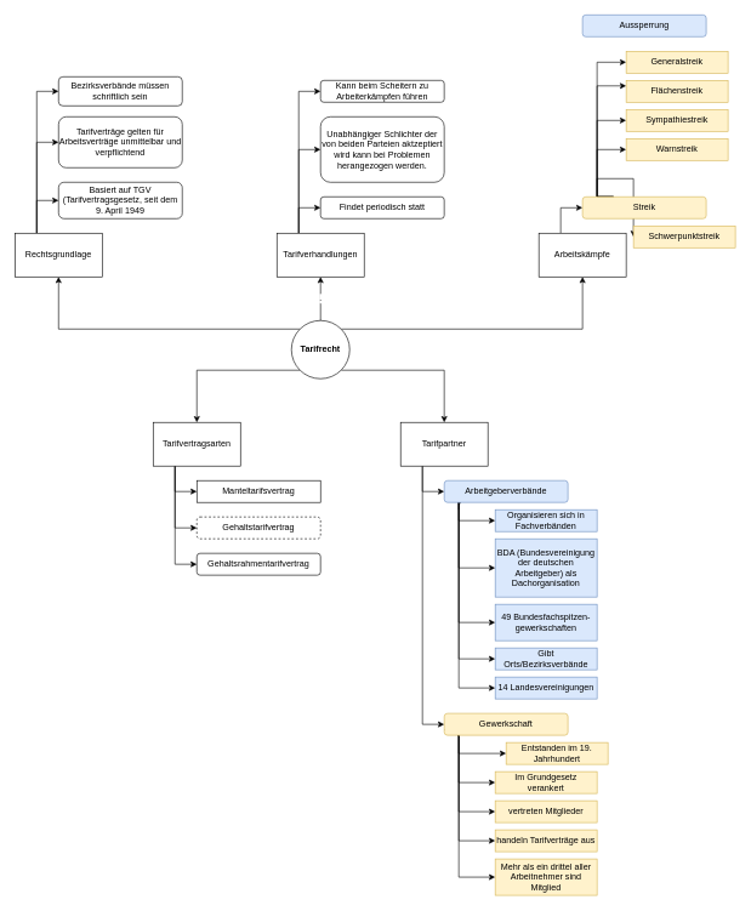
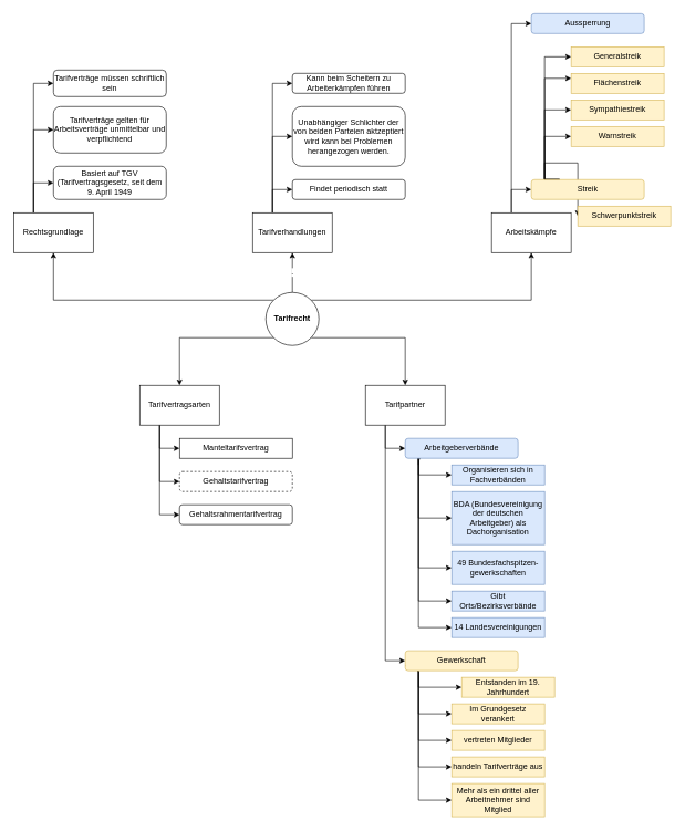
  <mxCell id="0" />
  <mxCell id="1" parent="0" />
  <mxCell id="2" value="." style="edgeStyle=orthogonalEdgeStyle;rounded=0;orthogonalLoop=1;jettySize=auto;html=1;exitX=0.5;exitY=0;exitDx=0;exitDy=0;entryX=0.5;entryY=1;entryDx=0;entryDy=0;" edge="1" parent="1" source="7" target="50"><mxGeometry relative="1" as="geometry" /></mxCell>
  <mxCell id="3" style="edgeStyle=orthogonalEdgeStyle;rounded=0;orthogonalLoop=1;jettySize=auto;html=1;exitX=1;exitY=0;exitDx=0;exitDy=0;entryX=0.5;entryY=1;entryDx=0;entryDy=0;" edge="1" parent="1" source="7" target="10"><mxGeometry relative="1" as="geometry" /></mxCell>
  <mxCell id="4" style="edgeStyle=orthogonalEdgeStyle;rounded=0;orthogonalLoop=1;jettySize=auto;html=1;exitX=1;exitY=1;exitDx=0;exitDy=0;entryX=0.5;entryY=0;entryDx=0;entryDy=0;" edge="1" parent="1" source="7" target="17"><mxGeometry relative="1" as="geometry" /></mxCell>
  <mxCell id="5" style="edgeStyle=orthogonalEdgeStyle;rounded=0;orthogonalLoop=1;jettySize=auto;html=1;exitX=0;exitY=1;exitDx=0;exitDy=0;" edge="1" parent="1" source="7" target="21"><mxGeometry relative="1" as="geometry" /></mxCell>
  <mxCell id="6" style="edgeStyle=orthogonalEdgeStyle;rounded=0;orthogonalLoop=1;jettySize=auto;html=1;exitX=0;exitY=0;exitDx=0;exitDy=0;entryX=0.5;entryY=1;entryDx=0;entryDy=0;" edge="1" parent="1" source="7" target="14"><mxGeometry relative="1" as="geometry" /></mxCell>
  <mxCell id="7" value="&lt;div&gt;&lt;b&gt;Tarifrecht&lt;/b&gt;&lt;/div&gt;" style="ellipse;whiteSpace=wrap;html=1;aspect=fixed;" vertex="1" parent="1"><mxGeometry x="400" y="440" width="80" height="80" as="geometry" /></mxCell>
+ <mxCell id="8" style="edgeStyle=orthogonalEdgeStyle;rounded=0;orthogonalLoop=1;jettySize=auto;html=1;exitX=0.25;exitY=0;exitDx=0;exitDy=0;entryX=0;entryY=0.5;entryDx=0;entryDy=0;" edge="1" parent="1" source="10" target="60"><mxGeometry relative="1" as="geometry" /></mxCell>
  <mxCell id="9" style="edgeStyle=orthogonalEdgeStyle;rounded=0;orthogonalLoop=1;jettySize=auto;html=1;exitX=0.25;exitY=0;exitDx=0;exitDy=0;entryX=0;entryY=0.5;entryDx=0;entryDy=0;" edge="1" parent="1" source="10" target="59"><mxGeometry relative="1" as="geometry" /></mxCell>
  <mxCell id="10" value="Arbeitskämpfe" style="rounded=0;whiteSpace=wrap;html=1;" vertex="1" parent="1"><mxGeometry x="740" y="320" width="120" height="60" as="geometry" /></mxCell>
  <mxCell id="11" style="edgeStyle=orthogonalEdgeStyle;rounded=0;orthogonalLoop=1;jettySize=auto;html=1;exitX=0.25;exitY=0;exitDx=0;exitDy=0;entryX=0;entryY=0.5;entryDx=0;entryDy=0;" edge="1" parent="1" source="14" target="68"><mxGeometry relative="1" as="geometry"><Array as="points"><mxPoint x="50" y="125" /></Array></mxGeometry></mxCell>
  <mxCell id="12" style="edgeStyle=orthogonalEdgeStyle;rounded=0;orthogonalLoop=1;jettySize=auto;html=1;exitX=0.25;exitY=0;exitDx=0;exitDy=0;entryX=0;entryY=0.5;entryDx=0;entryDy=0;" edge="1" parent="1" source="14" target="67"><mxGeometry relative="1" as="geometry" /></mxCell>
  <mxCell id="13" style="edgeStyle=orthogonalEdgeStyle;rounded=0;orthogonalLoop=1;jettySize=auto;html=1;exitX=0.25;exitY=0;exitDx=0;exitDy=0;entryX=0;entryY=0.5;entryDx=0;entryDy=0;" edge="1" parent="1" source="14" target="66"><mxGeometry relative="1" as="geometry" /></mxCell>
  <mxCell id="14" value="&lt;div&gt;Rechtsgrundlage&lt;/div&gt;" style="rounded=0;whiteSpace=wrap;html=1;" vertex="1" parent="1"><mxGeometry x="20" y="320" width="120" height="60" as="geometry" /></mxCell>
  <mxCell id="15" style="edgeStyle=orthogonalEdgeStyle;rounded=0;orthogonalLoop=1;jettySize=auto;html=1;exitX=0.25;exitY=1;exitDx=0;exitDy=0;entryX=0;entryY=0.5;entryDx=0;entryDy=0;" edge="1" parent="1" source="17" target="27"><mxGeometry relative="1" as="geometry" /></mxCell>
  <mxCell id="16" style="edgeStyle=orthogonalEdgeStyle;rounded=0;orthogonalLoop=1;jettySize=auto;html=1;exitX=0.25;exitY=1;exitDx=0;exitDy=0;entryX=0;entryY=0.5;entryDx=0;entryDy=0;" edge="1" parent="1" source="17" target="33"><mxGeometry relative="1" as="geometry" /></mxCell>
  <mxCell id="17" value="Tarifpartner" style="rounded=0;whiteSpace=wrap;html=1;" vertex="1" parent="1"><mxGeometry x="550" y="580" width="120" height="60" as="geometry" /></mxCell>
  <mxCell id="18" style="edgeStyle=orthogonalEdgeStyle;rounded=0;orthogonalLoop=1;jettySize=auto;html=1;exitX=0.25;exitY=1;exitDx=0;exitDy=0;entryX=0;entryY=0.5;entryDx=0;entryDy=0;" edge="1" parent="1" source="21" target="44"><mxGeometry relative="1" as="geometry" /></mxCell>
  <mxCell id="19" style="edgeStyle=orthogonalEdgeStyle;rounded=0;orthogonalLoop=1;jettySize=auto;html=1;exitX=0.25;exitY=1;exitDx=0;exitDy=0;entryX=0;entryY=0.5;entryDx=0;entryDy=0;" edge="1" parent="1" source="21" target="45"><mxGeometry relative="1" as="geometry" /></mxCell>
  <mxCell id="20" style="edgeStyle=orthogonalEdgeStyle;rounded=0;orthogonalLoop=1;jettySize=auto;html=1;exitX=0.25;exitY=1;exitDx=0;exitDy=0;entryX=0;entryY=0.5;entryDx=0;entryDy=0;" edge="1" parent="1" source="21" target="46"><mxGeometry relative="1" as="geometry" /></mxCell>
  <mxCell id="21" value="&lt;div&gt;Tarifvertragsarten&lt;/div&gt;" style="rounded=0;whiteSpace=wrap;html=1;" vertex="1" parent="1"><mxGeometry x="210" y="580" width="120" height="60" as="geometry" /></mxCell>
  <mxCell id="22" style="edgeStyle=orthogonalEdgeStyle;rounded=0;orthogonalLoop=1;jettySize=auto;html=1;exitX=0.106;exitY=1;exitDx=0;exitDy=0;entryX=0;entryY=0.5;entryDx=0;entryDy=0;exitPerimeter=0;" edge="1" parent="1" source="27" target="34"><mxGeometry relative="1" as="geometry"><Array as="points"><mxPoint x="630" y="690" /><mxPoint x="630" y="715" /></Array></mxGeometry></mxCell>
  <mxCell id="23" style="edgeStyle=orthogonalEdgeStyle;rounded=0;orthogonalLoop=1;jettySize=auto;html=1;entryX=0;entryY=0.5;entryDx=0;entryDy=0;" edge="1" parent="1" target="35"><mxGeometry relative="1" as="geometry"><mxPoint x="630" y="700" as="sourcePoint" /><Array as="points"><mxPoint x="630" y="690" /><mxPoint x="630" y="780" /></Array></mxGeometry></mxCell>
  <mxCell id="24" style="edgeStyle=orthogonalEdgeStyle;rounded=0;orthogonalLoop=1;jettySize=auto;html=1;exitX=0.135;exitY=1;exitDx=0;exitDy=0;entryX=0;entryY=0.5;entryDx=0;entryDy=0;exitPerimeter=0;" edge="1" parent="1" source="27" target="36"><mxGeometry relative="1" as="geometry"><Array as="points"><mxPoint x="630" y="690" /><mxPoint x="630" y="855" /></Array></mxGeometry></mxCell>
  <mxCell id="25" style="edgeStyle=orthogonalEdgeStyle;rounded=0;orthogonalLoop=1;jettySize=auto;html=1;exitX=0.124;exitY=1.067;exitDx=0;exitDy=0;entryX=0;entryY=0.5;entryDx=0;entryDy=0;exitPerimeter=0;" edge="1" parent="1" source="27" target="37"><mxGeometry relative="1" as="geometry"><Array as="points"><mxPoint x="631" y="690" /><mxPoint x="630" y="690" /><mxPoint x="630" y="905" /></Array></mxGeometry></mxCell>
  <mxCell id="26" style="edgeStyle=orthogonalEdgeStyle;rounded=0;orthogonalLoop=1;jettySize=auto;html=1;exitX=0.129;exitY=1.033;exitDx=0;exitDy=0;entryX=0;entryY=0.5;entryDx=0;entryDy=0;exitPerimeter=0;" edge="1" parent="1" source="27" target="38"><mxGeometry relative="1" as="geometry"><Array as="points"><mxPoint x="630" y="690" /><mxPoint x="630" y="945" /></Array></mxGeometry></mxCell>
  <mxCell id="27" value="&lt;div&gt;Arbeitgeberverbände&lt;/div&gt;" style="rounded=1;whiteSpace=wrap;html=1;fillColor=#dae8fc;strokeColor=#6c8ebf;" vertex="1" parent="1"><mxGeometry x="610" y="660" width="170" height="30" as="geometry" /></mxCell>
  <mxCell id="28" style="edgeStyle=orthogonalEdgeStyle;rounded=0;orthogonalLoop=1;jettySize=auto;html=1;exitX=0.124;exitY=1;exitDx=0;exitDy=0;entryX=0;entryY=0.5;entryDx=0;entryDy=0;exitPerimeter=0;" edge="1" parent="1" source="33" target="39"><mxGeometry relative="1" as="geometry"><Array as="points"><mxPoint x="630" y="1010" /><mxPoint x="630" y="1035" /></Array></mxGeometry></mxCell>
  <mxCell id="29" style="edgeStyle=orthogonalEdgeStyle;rounded=0;orthogonalLoop=1;jettySize=auto;html=1;exitX=0;exitY=0.75;exitDx=0;exitDy=0;entryX=0;entryY=0.5;entryDx=0;entryDy=0;" edge="1" parent="1" source="33" target="40"><mxGeometry relative="1" as="geometry"><Array as="points"><mxPoint x="630" y="1003" /><mxPoint x="630" y="1075" /></Array></mxGeometry></mxCell>
  <mxCell id="30" style="edgeStyle=orthogonalEdgeStyle;rounded=0;orthogonalLoop=1;jettySize=auto;html=1;exitX=0.106;exitY=0.967;exitDx=0;exitDy=0;entryX=0;entryY=0.5;entryDx=0;entryDy=0;exitPerimeter=0;" edge="1" parent="1" source="33" target="41"><mxGeometry relative="1" as="geometry"><Array as="points"><mxPoint x="630" y="1010" /><mxPoint x="630" y="1115" /></Array></mxGeometry></mxCell>
  <mxCell id="31" style="edgeStyle=orthogonalEdgeStyle;rounded=0;orthogonalLoop=1;jettySize=auto;html=1;exitX=0.106;exitY=1.033;exitDx=0;exitDy=0;entryX=0;entryY=0.5;entryDx=0;entryDy=0;exitPerimeter=0;" edge="1" parent="1" source="33" target="42"><mxGeometry relative="1" as="geometry"><Array as="points"><mxPoint x="630" y="1010" /><mxPoint x="630" y="1155" /></Array></mxGeometry></mxCell>
  <mxCell id="32" style="edgeStyle=orthogonalEdgeStyle;rounded=0;orthogonalLoop=1;jettySize=auto;html=1;exitX=0.106;exitY=1.033;exitDx=0;exitDy=0;entryX=0;entryY=0.5;entryDx=0;entryDy=0;exitPerimeter=0;" edge="1" parent="1" source="33" target="43"><mxGeometry relative="1" as="geometry"><Array as="points"><mxPoint x="630" y="1010" /><mxPoint x="630" y="1205" /></Array></mxGeometry></mxCell>
  <mxCell id="33" value="&lt;div&gt;Gewerkschaft&lt;/div&gt;" style="rounded=1;whiteSpace=wrap;html=1;fillColor=#fff2cc;strokeColor=#d6b656;" vertex="1" parent="1"><mxGeometry x="610" y="980" width="170" height="30" as="geometry" /></mxCell>
  <mxCell id="34" value="Organisieren sich in Fachverbänden" style="rounded=0;whiteSpace=wrap;html=1;fillColor=#dae8fc;strokeColor=#6c8ebf;" vertex="1" parent="1"><mxGeometry x="680" y="700" width="140" height="30" as="geometry" /></mxCell>
  <mxCell id="35" value="BDA (Bundesvereinigung der deutschen Arbeitgeber) als Dachorganisation" style="rounded=0;whiteSpace=wrap;html=1;fillColor=#dae8fc;strokeColor=#6c8ebf;" vertex="1" parent="1"><mxGeometry x="680" y="740" width="140" height="80" as="geometry" /></mxCell>
  <mxCell id="36" value="49 Bundesfachspitzen-gewerkschaften" style="rounded=0;whiteSpace=wrap;html=1;fillColor=#dae8fc;strokeColor=#6c8ebf;" vertex="1" parent="1"><mxGeometry x="680" y="830" width="140" height="50" as="geometry" /></mxCell>
  <mxCell id="37" value="&lt;div&gt;Gibt Orts/Bezirksverbände&lt;/div&gt;" style="rounded=0;whiteSpace=wrap;html=1;fillColor=#dae8fc;strokeColor=#6c8ebf;" vertex="1" parent="1"><mxGeometry x="680" y="890" width="140" height="30" as="geometry" /></mxCell>
  <mxCell id="38" value="&lt;div&gt;14 Landesvereinigungen&lt;br&gt;&lt;/div&gt;" style="rounded=0;whiteSpace=wrap;html=1;fillColor=#dae8fc;strokeColor=#6c8ebf;" vertex="1" parent="1"><mxGeometry x="680" y="930" width="140" height="30" as="geometry" /></mxCell>
  <mxCell id="39" value="Entstanden im 19. Jahrhundert" style="rounded=0;whiteSpace=wrap;html=1;fillColor=#fff2cc;strokeColor=#d6b656;" vertex="1" parent="1"><mxGeometry x="695" y="1020" width="140" height="30" as="geometry" /></mxCell>
  <mxCell id="40" value="Im Grundgesetz verankert" style="rounded=0;whiteSpace=wrap;html=1;fillColor=#fff2cc;strokeColor=#d6b656;" vertex="1" parent="1"><mxGeometry x="680" y="1060" width="140" height="30" as="geometry" /></mxCell>
  <mxCell id="41" value="vertreten Mitglieder" style="rounded=0;whiteSpace=wrap;html=1;fillColor=#fff2cc;strokeColor=#d6b656;" vertex="1" parent="1"><mxGeometry x="680" y="1100" width="140" height="30" as="geometry" /></mxCell>
  <mxCell id="42" value="handeln Tarifverträge aus" style="rounded=0;whiteSpace=wrap;html=1;fillColor=#fff2cc;strokeColor=#d6b656;" vertex="1" parent="1"><mxGeometry x="680" y="1140" width="140" height="30" as="geometry" /></mxCell>
  <mxCell id="43" value="&lt;div&gt;Mehr als ein drittel aller Arbeitnehmer sind Mitglied&lt;/div&gt;" style="rounded=0;whiteSpace=wrap;html=1;fillColor=#fff2cc;strokeColor=#d6b656;" vertex="1" parent="1"><mxGeometry x="680" y="1180" width="140" height="50" as="geometry" /></mxCell>
  <mxCell id="44" value="&lt;div&gt;Manteltarifsvertrag&lt;/div&gt;" style="whiteSpace=wrap;html=1;rounded=0;" vertex="1" parent="1"><mxGeometry x="270" y="660" width="170" height="30" as="geometry" /></mxCell>
  <mxCell id="45" value="&lt;div&gt;Gehaltstarifvertrag&lt;/div&gt;" style="rounded=1;whiteSpace=wrap;html=1;dashed=1;" vertex="1" parent="1"><mxGeometry x="270" y="710" width="170" height="30" as="geometry" /></mxCell>
  <mxCell id="46" value="&lt;div&gt;Gehaltsrahmentarifvertrag&lt;/div&gt;" style="rounded=1;whiteSpace=wrap;html=1;" vertex="1" parent="1"><mxGeometry x="270" y="760" width="170" height="30" as="geometry" /></mxCell>
  <mxCell id="47" style="edgeStyle=orthogonalEdgeStyle;rounded=0;orthogonalLoop=1;jettySize=auto;html=1;exitX=0.25;exitY=0;exitDx=0;exitDy=0;entryX=0;entryY=0.5;entryDx=0;entryDy=0;" edge="1" parent="1" source="50" target="53"><mxGeometry relative="1" as="geometry" /></mxCell>
  <mxCell id="48" style="edgeStyle=orthogonalEdgeStyle;rounded=0;orthogonalLoop=1;jettySize=auto;html=1;exitX=0.25;exitY=0;exitDx=0;exitDy=0;entryX=0;entryY=0.5;entryDx=0;entryDy=0;" edge="1" parent="1" source="50" target="52"><mxGeometry relative="1" as="geometry" /></mxCell>
  <mxCell id="49" style="edgeStyle=orthogonalEdgeStyle;rounded=0;orthogonalLoop=1;jettySize=auto;html=1;exitX=0.25;exitY=0;exitDx=0;exitDy=0;entryX=0;entryY=0.5;entryDx=0;entryDy=0;" edge="1" parent="1" source="50" target="51"><mxGeometry relative="1" as="geometry" /></mxCell>
  <mxCell id="50" value="&lt;div&gt;Tarifverhandlungen&lt;/div&gt;" style="rounded=0;whiteSpace=wrap;html=1;" vertex="1" parent="1"><mxGeometry x="380" y="320" width="120" height="60" as="geometry" /></mxCell>
  <mxCell id="51" value="Findet periodisch statt" style="rounded=1;whiteSpace=wrap;html=1;" vertex="1" parent="1"><mxGeometry x="440" y="270" width="170" height="30" as="geometry" /></mxCell>
  <mxCell id="52" value="Unabhängiger Schlichter der von beiden Parteien aktzeptiert wird kann bei Problemen herangezogen werden." style="rounded=1;whiteSpace=wrap;html=1;" vertex="1" parent="1"><mxGeometry x="440" y="160" width="170" height="90" as="geometry" /></mxCell>
  <mxCell id="53" value="Kann beim Scheitern zu Arbeiterkämpfen führen" style="rounded=1;whiteSpace=wrap;html=1;" vertex="1" parent="1"><mxGeometry x="440" y="110" width="170" height="30" as="geometry" /></mxCell>
  <mxCell id="54" style="edgeStyle=orthogonalEdgeStyle;rounded=0;orthogonalLoop=1;jettySize=auto;html=1;exitX=0.25;exitY=0;exitDx=0;exitDy=0;entryX=0;entryY=0.5;entryDx=0;entryDy=0;" edge="1" parent="1" source="59" target="65"><mxGeometry relative="1" as="geometry"><Array as="points"><mxPoint x="820" y="270" /><mxPoint x="820" y="85" /></Array></mxGeometry></mxCell>
  <mxCell id="55" style="edgeStyle=orthogonalEdgeStyle;rounded=0;orthogonalLoop=1;jettySize=auto;html=1;exitX=0.25;exitY=0;exitDx=0;exitDy=0;entryX=0;entryY=0.25;entryDx=0;entryDy=0;" edge="1" parent="1" source="59" target="64"><mxGeometry relative="1" as="geometry"><Array as="points"><mxPoint x="820" y="270" /><mxPoint x="820" y="118" /></Array></mxGeometry></mxCell>
  <mxCell id="56" style="edgeStyle=orthogonalEdgeStyle;rounded=0;orthogonalLoop=1;jettySize=auto;html=1;exitX=0.25;exitY=0;exitDx=0;exitDy=0;entryX=0;entryY=0.5;entryDx=0;entryDy=0;" edge="1" parent="1" source="59" target="63"><mxGeometry relative="1" as="geometry"><Array as="points"><mxPoint x="820" y="270" /><mxPoint x="820" y="165" /></Array></mxGeometry></mxCell>
  <mxCell id="57" style="edgeStyle=orthogonalEdgeStyle;rounded=0;orthogonalLoop=1;jettySize=auto;html=1;exitX=0.25;exitY=0;exitDx=0;exitDy=0;entryX=0;entryY=0.5;entryDx=0;entryDy=0;" edge="1" parent="1" source="59" target="62"><mxGeometry relative="1" as="geometry"><Array as="points"><mxPoint x="820" y="270" /><mxPoint x="820" y="205" /></Array></mxGeometry></mxCell>
  <mxCell id="58" style="edgeStyle=orthogonalEdgeStyle;rounded=0;orthogonalLoop=1;jettySize=auto;html=1;exitX=0.25;exitY=0;exitDx=0;exitDy=0;entryX=0;entryY=0.5;entryDx=0;entryDy=0;" edge="1" parent="1" source="59" target="61"><mxGeometry relative="1" as="geometry"><Array as="points"><mxPoint x="820" y="270" /><mxPoint x="820" y="245" /></Array></mxGeometry></mxCell>
  <mxCell id="59" value="Streik" style="rounded=1;whiteSpace=wrap;html=1;fillColor=#fff2cc;strokeColor=#d6b656;" vertex="1" parent="1"><mxGeometry x="800" y="270" width="170" height="30" as="geometry" /></mxCell>
  <mxCell id="60" value="&lt;div&gt;Aussperrung&lt;/div&gt;" style="rounded=1;whiteSpace=wrap;html=1;fillColor=#dae8fc;strokeColor=#6c8ebf;" vertex="1" parent="1"><mxGeometry x="800" y="20" width="170" height="30" as="geometry" /></mxCell>
  <mxCell id="61" value="&lt;div&gt;Schwerpunktstreik&lt;/div&gt;" style="rounded=0;whiteSpace=wrap;html=1;fillColor=#fff2cc;strokeColor=#d6b656;" vertex="1" parent="1"><mxGeometry x="870" y="310" width="140" height="30" as="geometry" /></mxCell>
  <mxCell id="62" value="&lt;div&gt;Warnstreik&lt;/div&gt;" style="rounded=0;whiteSpace=wrap;html=1;fillColor=#fff2cc;strokeColor=#d6b656;" vertex="1" parent="1"><mxGeometry x="860" y="190" width="140" height="30" as="geometry" /></mxCell>
  <mxCell id="63" value="Sympathiestreik" style="rounded=0;whiteSpace=wrap;html=1;fillColor=#fff2cc;strokeColor=#d6b656;" vertex="1" parent="1"><mxGeometry x="860" y="150" width="140" height="30" as="geometry" /></mxCell>
  <mxCell id="64" value="Flächenstreik" style="rounded=0;whiteSpace=wrap;html=1;fillColor=#fff2cc;strokeColor=#d6b656;" vertex="1" parent="1"><mxGeometry x="860" y="110" width="140" height="30" as="geometry" /></mxCell>
  <mxCell id="65" value="Generalstreik" style="rounded=0;whiteSpace=wrap;html=1;fillColor=#fff2cc;strokeColor=#d6b656;" vertex="1" parent="1"><mxGeometry x="860" y="70" width="140" height="30" as="geometry" /></mxCell>
  <mxCell id="66" value="&lt;div&gt;Basiert auf TGV (Tarifvertragsgesetz, seit dem 9. April 1949&lt;br&gt;&lt;/div&gt;" style="rounded=1;whiteSpace=wrap;html=1;" vertex="1" parent="1"><mxGeometry x="80" y="250" width="170" height="50" as="geometry" /></mxCell>
  <mxCell id="67" value="&lt;div&gt;Tarifverträge gelten für Arbeitsverträge unmittelbar und verpflichtend&lt;/div&gt;" style="rounded=1;whiteSpace=wrap;html=1;" vertex="1" parent="1"><mxGeometry x="80" y="160" width="170" height="70" as="geometry" /></mxCell>
- <mxCell id="68" value="&lt;div&gt;Bezirksverbände müssen schriftlich sein&lt;br&gt;&lt;/div&gt;" style="rounded=1;whiteSpace=wrap;html=1;" vertex="1" parent="1"><mxGeometry x="80" y="105" width="170" height="40" as="geometry" /></mxCell>
+ <mxCell id="68" value="&lt;div&gt;Tarifverträge müssen schriftlich sein&lt;br&gt;&lt;/div&gt;" style="rounded=1;whiteSpace=wrap;html=1;" vertex="1" parent="1"><mxGeometry x="80" y="105" width="170" height="40" as="geometry" /></mxCell>
